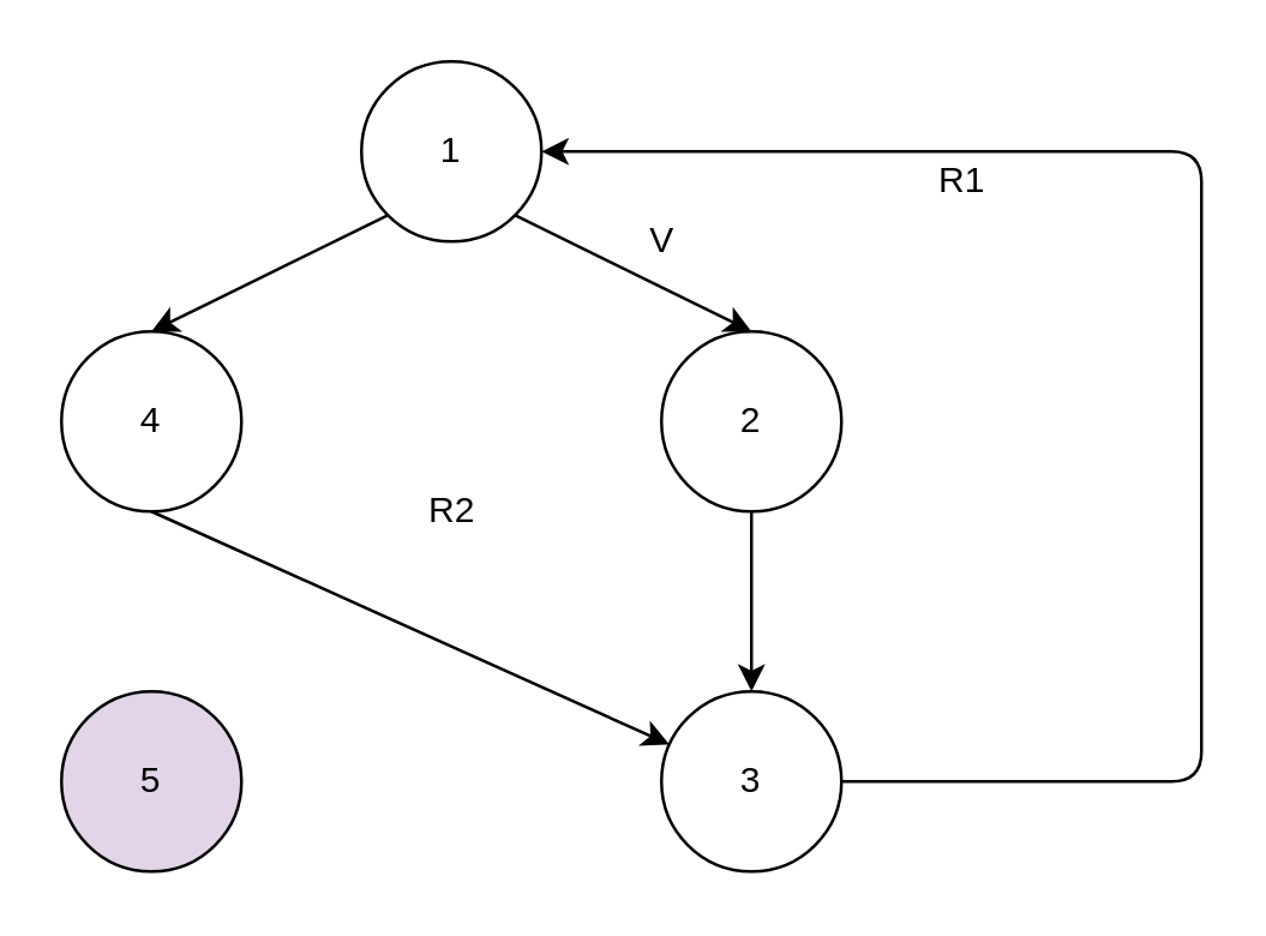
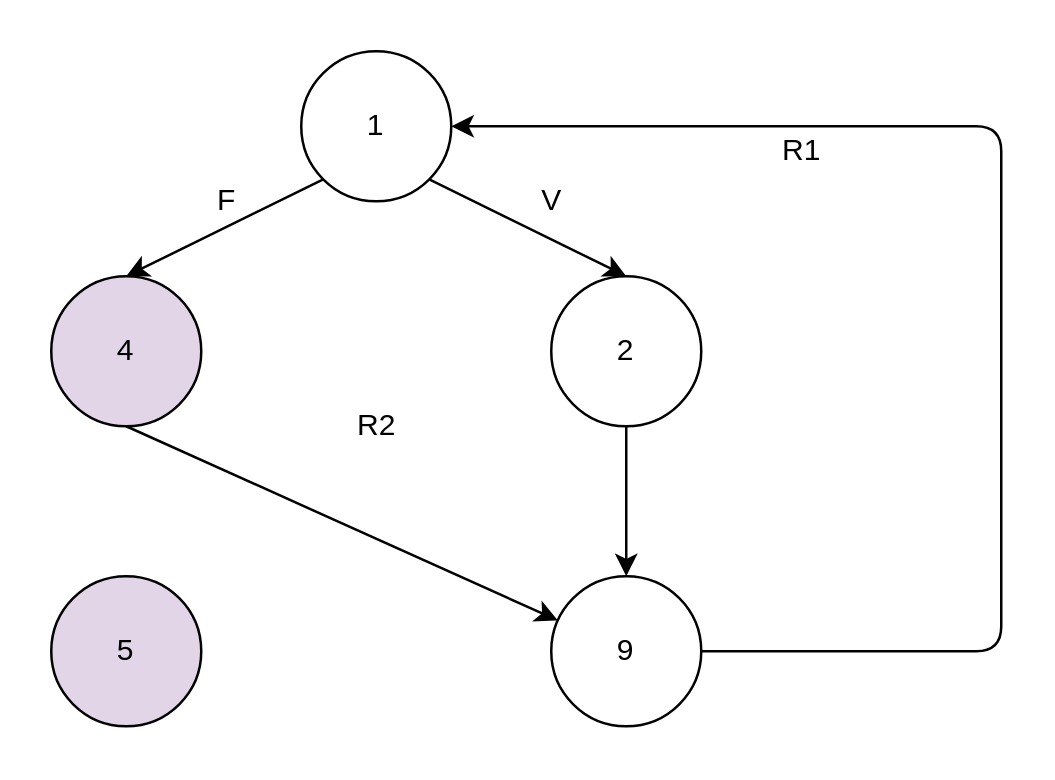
  <mxCell id="0" />
  <mxCell id="1" parent="0" />
  <mxCell id="2" value="1" style="ellipse;whiteSpace=wrap;html=1;aspect=fixed;" vertex="1" parent="1"><mxGeometry x="120" y="20" width="60" height="60" as="geometry" /></mxCell>
- <mxCell id="3" value="3" style="ellipse;whiteSpace=wrap;html=1;aspect=fixed;" vertex="1" parent="1"><mxGeometry x="220" y="230" width="60" height="60" as="geometry" /></mxCell>
+ <mxCell id="3" value="9" style="ellipse;whiteSpace=wrap;html=1;aspect=fixed;" vertex="1" parent="1"><mxGeometry x="220" y="230" width="60" height="60" as="geometry" /></mxCell>
  <mxCell id="4" value="2" style="ellipse;whiteSpace=wrap;html=1;aspect=fixed;" vertex="1" parent="1"><mxGeometry x="220" y="110" width="60" height="60" as="geometry" /></mxCell>
- <mxCell id="5" value="4" style="ellipse;whiteSpace=wrap;html=1;aspect=fixed;" vertex="1" parent="1"><mxGeometry x="20" y="110" width="60" height="60" as="geometry" /></mxCell>
+ <mxCell id="5" value="4" style="ellipse;whiteSpace=wrap;html=1;aspect=fixed;fillColor=#e1d5e7;" vertex="1" parent="1"><mxGeometry x="20" y="110" width="60" height="60" as="geometry" /></mxCell>
  <mxCell id="6" value="5" style="ellipse;whiteSpace=wrap;html=1;aspect=fixed;fillColor=#e1d5e7;" vertex="1" parent="1"><mxGeometry x="20" y="230" width="60" height="60" as="geometry" /></mxCell>
  <mxCell id="7" value="" style="endArrow=classic;html=1;exitX=0;exitY=1;exitDx=0;exitDy=0;entryX=0.5;entryY=0;entryDx=0;entryDy=0;" edge="1" parent="1" source="2" target="5"><mxGeometry width="50" height="50" relative="1" as="geometry"><mxPoint x="120" y="170" as="sourcePoint" /><mxPoint x="170" y="120" as="targetPoint" /></mxGeometry></mxCell>
  <mxCell id="8" value="" style="endArrow=classic;html=1;exitX=1;exitY=1;exitDx=0;exitDy=0;entryX=0.5;entryY=0;entryDx=0;entryDy=0;" edge="1" parent="1" source="2" target="4"><mxGeometry width="50" height="50" relative="1" as="geometry"><mxPoint x="160" y="160" as="sourcePoint" /><mxPoint x="210" y="110" as="targetPoint" /></mxGeometry></mxCell>
  <mxCell id="9" value="" style="endArrow=classic;html=1;exitX=0.5;exitY=1;exitDx=0;exitDy=0;" edge="1" parent="1" source="5" target="3"><mxGeometry width="50" height="50" relative="1" as="geometry"><mxPoint x="120" y="200" as="sourcePoint" /><mxPoint x="170" y="150" as="targetPoint" /></mxGeometry></mxCell>
  <mxCell id="10" value="" style="endArrow=classic;html=1;exitX=0.5;exitY=1;exitDx=0;exitDy=0;entryX=0.5;entryY=0;entryDx=0;entryDy=0;" edge="1" parent="1" source="4" target="3"><mxGeometry width="50" height="50" relative="1" as="geometry"><mxPoint x="290" y="220" as="sourcePoint" /><mxPoint x="340" y="170" as="targetPoint" /></mxGeometry></mxCell>
  <mxCell id="11" value="" style="endArrow=classic;html=1;exitX=1;exitY=0.5;exitDx=0;exitDy=0;entryX=1;entryY=0.5;entryDx=0;entryDy=0;" edge="1" parent="1" source="3" target="2"><mxGeometry width="50" height="50" relative="1" as="geometry"><mxPoint x="340" y="270" as="sourcePoint" /><mxPoint x="390" y="220" as="targetPoint" /><Array as="points"><mxPoint x="400" y="260" /><mxPoint x="400" y="50" /></Array></mxGeometry></mxCell>
  <mxCell id="12" value="R1" style="text;html=1;align=center;verticalAlign=middle;resizable=0;points=[];autosize=1;strokeColor=none;" vertex="1" parent="1"><mxGeometry x="305" y="50" width="30" height="20" as="geometry" /></mxCell>
  <mxCell id="13" value="R2" style="text;html=1;align=center;verticalAlign=middle;resizable=0;points=[];autosize=1;strokeColor=none;" vertex="1" parent="1"><mxGeometry x="135" y="160" width="30" height="20" as="geometry" /></mxCell>
+ <mxCell id="14" value="F" style="text;html=1;align=center;verticalAlign=middle;resizable=0;points=[];autosize=1;strokeColor=none;" vertex="1" parent="1"><mxGeometry x="80" y="70" width="20" height="20" as="geometry" /></mxCell>
  <mxCell id="15" value="V" style="text;html=1;align=center;verticalAlign=middle;resizable=0;points=[];autosize=1;strokeColor=none;" vertex="1" parent="1"><mxGeometry x="210" y="70" width="20" height="20" as="geometry" /></mxCell>
